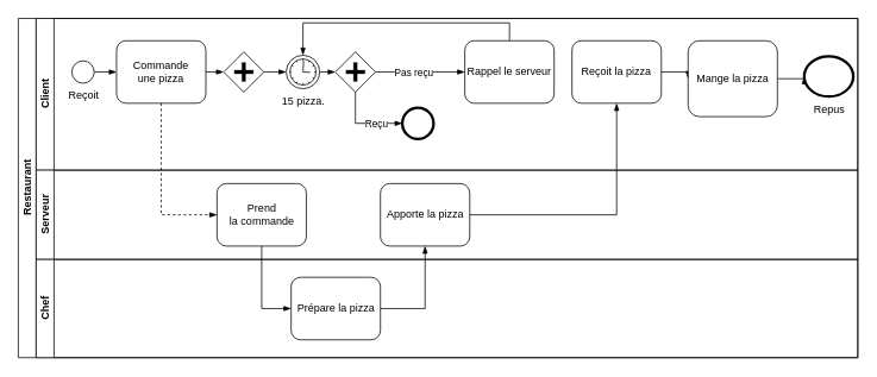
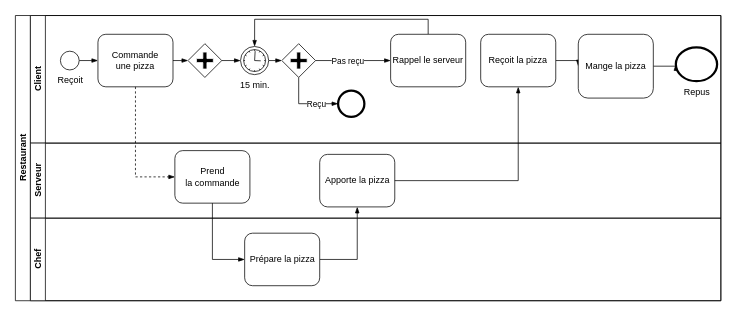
  <mxCell id="0" />
  <mxCell id="1" parent="0" />
  <mxCell id="2" value="Restaurant" style="swimlane;html=1;childLayout=stackLayout;resizeParent=1;resizeParentMax=0;horizontal=0;startSize=20;horizontalStack=0;fillColor=#ffffff;" vertex="1" parent="1"><mxGeometry x="20" y="20" width="940" height="380" as="geometry" /></mxCell>
  <mxCell id="3" value="Client" style="swimlane;html=1;startSize=20;horizontal=0;" vertex="1" parent="2"><mxGeometry x="20" width="920" height="170" as="geometry" /></mxCell>
  <mxCell id="4" style="edgeStyle=orthogonalEdgeStyle;rounded=0;orthogonalLoop=1;jettySize=auto;html=1;exitX=1;exitY=0.5;exitDx=0;exitDy=0;entryX=0;entryY=0.5;entryDx=0;entryDy=0;endArrow=blockThin;endFill=1;" edge="1" parent="3" source="5" target="7"><mxGeometry relative="1" as="geometry" /></mxCell>
  <mxCell id="5" value="Reçoit" style="shape=mxgraph.bpmn.shape;html=1;verticalLabelPosition=bottom;labelBackgroundColor=#ffffff;verticalAlign=top;align=center;perimeter=ellipsePerimeter;outlineConnect=0;outline=standard;symbol=general;fillColor=#ffffff;" vertex="1" parent="3"><mxGeometry x="40" y="47.5" width="25" height="25" as="geometry" /></mxCell>
  <mxCell id="6" style="edgeStyle=orthogonalEdgeStyle;rounded=0;orthogonalLoop=1;jettySize=auto;html=1;exitX=1;exitY=0.5;exitDx=0;exitDy=0;entryX=0;entryY=0.5;entryDx=0;entryDy=0;endArrow=blockThin;endFill=1;" edge="1" parent="3" source="7" target="9"><mxGeometry relative="1" as="geometry" /></mxCell>
  <mxCell id="7" value="Commande &lt;br&gt;une pizza" style="shape=ext;rounded=1;html=1;whiteSpace=wrap;fillColor=#ffffff;" vertex="1" parent="3"><mxGeometry x="90" y="25" width="100" height="70" as="geometry" /></mxCell>
  <mxCell id="8" style="edgeStyle=orthogonalEdgeStyle;rounded=0;orthogonalLoop=1;jettySize=auto;html=1;exitX=1;exitY=0.5;exitDx=0;exitDy=0;endArrow=blockThin;endFill=1;" edge="1" parent="3" source="9" target="16"><mxGeometry relative="1" as="geometry" /></mxCell>
  <mxCell id="9" value="" style="shape=mxgraph.bpmn.shape;html=1;verticalLabelPosition=bottom;labelBackgroundColor=#ffffff;verticalAlign=top;align=center;perimeter=rhombusPerimeter;background=gateway;outlineConnect=0;outline=none;symbol=parallelGw;fillColor=#ffffff;" vertex="1" parent="3"><mxGeometry x="210" y="37.5" width="45" height="45" as="geometry" /></mxCell>
  <mxCell id="10" style="edgeStyle=orthogonalEdgeStyle;rounded=0;orthogonalLoop=1;jettySize=auto;html=1;exitX=1;exitY=0.5;exitDx=0;exitDy=0;entryX=0;entryY=0.5;entryDx=0;entryDy=0;endArrow=blockThin;endFill=1;" edge="1" parent="3" source="11" target="13"><mxGeometry relative="1" as="geometry" /></mxCell>
  <mxCell id="11" value="Reçoit la pizza" style="shape=ext;rounded=1;html=1;whiteSpace=wrap;fillColor=#ffffff;" vertex="1" parent="3"><mxGeometry x="600" y="25" width="100" height="70" as="geometry" /></mxCell>
  <mxCell id="12" style="edgeStyle=orthogonalEdgeStyle;rounded=0;orthogonalLoop=1;jettySize=auto;html=1;exitX=1;exitY=0.5;exitDx=0;exitDy=0;entryX=0;entryY=0.5;entryDx=0;entryDy=0;endArrow=blockThin;endFill=1;" edge="1" parent="3" source="13" target="14"><mxGeometry relative="1" as="geometry" /></mxCell>
  <mxCell id="13" value="Mange la pizza" style="shape=ext;rounded=1;html=1;whiteSpace=wrap;fillColor=#ffffff;" vertex="1" parent="3"><mxGeometry x="730" y="25" width="100" height="85" as="geometry" /></mxCell>
  <mxCell id="14" value="Repus" style="shape=mxgraph.bpmn.shape;html=1;verticalLabelPosition=bottom;labelBackgroundColor=#ffffff;verticalAlign=top;align=center;perimeter=ellipsePerimeter;outlineConnect=0;outline=end;symbol=general;fillColor=#ffffff;" vertex="1" parent="3"><mxGeometry x="860" y="42.5" width="55" height="45" as="geometry" /></mxCell>
  <mxCell id="15" style="edgeStyle=orthogonalEdgeStyle;rounded=0;orthogonalLoop=1;jettySize=auto;html=1;exitX=1;exitY=0.5;exitDx=0;exitDy=0;entryX=0;entryY=0.5;entryDx=0;entryDy=0;endArrow=blockThin;endFill=1;" edge="1" parent="3" source="16" target="23"><mxGeometry relative="1" as="geometry" /></mxCell>
- <mxCell id="16" value="15 pizza." style="shape=mxgraph.bpmn.shape;html=1;verticalLabelPosition=bottom;labelBackgroundColor=#ffffff;verticalAlign=top;align=center;perimeter=ellipsePerimeter;outlineConnect=0;outline=eventInt;symbol=timer;fillColor=#ffffff;" vertex="1" parent="3"><mxGeometry x="280" y="41.25" width="37.5" height="37.5" as="geometry" /></mxCell>
+ <mxCell id="16" value="15 min." style="shape=mxgraph.bpmn.shape;html=1;verticalLabelPosition=bottom;labelBackgroundColor=#ffffff;verticalAlign=top;align=center;perimeter=ellipsePerimeter;outlineConnect=0;outline=eventInt;symbol=timer;fillColor=#ffffff;" vertex="1" parent="3"><mxGeometry x="280" y="41.25" width="37.5" height="37.5" as="geometry" /></mxCell>
  <mxCell id="17" style="edgeStyle=orthogonalEdgeStyle;rounded=0;orthogonalLoop=1;jettySize=auto;html=1;exitX=0.5;exitY=0;exitDx=0;exitDy=0;entryX=0.5;entryY=0;entryDx=0;entryDy=0;endArrow=blockThin;endFill=1;" edge="1" parent="3" source="18" target="16"><mxGeometry relative="1" as="geometry" /></mxCell>
  <mxCell id="18" value="Rappel le serveur" style="shape=ext;rounded=1;html=1;whiteSpace=wrap;fillColor=#ffffff;" vertex="1" parent="3"><mxGeometry x="480" y="25" width="100" height="70" as="geometry" /></mxCell>
  <mxCell id="19" style="edgeStyle=orthogonalEdgeStyle;rounded=0;orthogonalLoop=1;jettySize=auto;html=1;exitX=1;exitY=0.5;exitDx=0;exitDy=0;entryX=0;entryY=0.5;entryDx=0;entryDy=0;endArrow=blockThin;endFill=1;" edge="1" parent="3" source="23" target="18"><mxGeometry relative="1" as="geometry" /></mxCell>
  <mxCell id="20" value="Pas reçu" style="edgeLabel;html=1;align=center;verticalAlign=middle;resizable=0;points=[];" vertex="1" connectable="0" parent="19"><mxGeometry x="-0.167" relative="1" as="geometry"><mxPoint as="offset" /></mxGeometry></mxCell>
  <mxCell id="21" style="edgeStyle=orthogonalEdgeStyle;rounded=0;orthogonalLoop=1;jettySize=auto;html=1;exitX=0.5;exitY=1;exitDx=0;exitDy=0;entryX=0;entryY=0.5;entryDx=0;entryDy=0;endArrow=blockThin;endFill=1;" edge="1" parent="3" source="23" target="24"><mxGeometry relative="1" as="geometry" /></mxCell>
  <mxCell id="22" value="Reçu" style="edgeLabel;html=1;align=center;verticalAlign=middle;resizable=0;points=[];" vertex="1" connectable="0" parent="21"><mxGeometry x="0.067" y="-3" relative="1" as="geometry"><mxPoint x="10.83" y="-3" as="offset" /></mxGeometry></mxCell>
  <mxCell id="23" value="" style="shape=mxgraph.bpmn.shape;html=1;verticalLabelPosition=bottom;labelBackgroundColor=#ffffff;verticalAlign=top;align=center;perimeter=rhombusPerimeter;background=gateway;outlineConnect=0;outline=none;symbol=parallelGw;fillColor=#ffffff;" vertex="1" parent="3"><mxGeometry x="335" y="37.5" width="45" height="45" as="geometry" /></mxCell>
  <mxCell id="24" value="" style="shape=mxgraph.bpmn.shape;html=1;verticalLabelPosition=bottom;labelBackgroundColor=#ffffff;verticalAlign=top;align=center;perimeter=ellipsePerimeter;outlineConnect=0;outline=end;symbol=general;fillColor=#ffffff;" vertex="1" parent="3"><mxGeometry x="410" y="100" width="35" height="35" as="geometry" /></mxCell>
  <mxCell id="25" value="Serveur" style="swimlane;html=1;startSize=20;horizontal=0;" vertex="1" parent="2"><mxGeometry x="20" y="170" width="920" height="100" as="geometry" /></mxCell>
- <mxCell id="26" value="Prend&lt;br&gt;la commande" style="shape=ext;rounded=1;html=1;whiteSpace=wrap;fillColor=#ffffff;" vertex="1" parent="25"><mxGeometry x="202.5" y="15" width="100" height="70" as="geometry" /></mxCell>
+ <mxCell id="26" value="Prend&lt;br&gt;la commande" style="shape=ext;rounded=1;html=1;whiteSpace=wrap;fillColor=#ffffff;" vertex="1" parent="25"><mxGeometry x="192.5" y="10" width="100" height="70" as="geometry" /></mxCell>
  <mxCell id="27" value="Apporte la pizza" style="shape=ext;rounded=1;html=1;whiteSpace=wrap;fillColor=#ffffff;" vertex="1" parent="25"><mxGeometry x="385.5" y="15" width="100" height="70" as="geometry" /></mxCell>
  <mxCell id="28" style="edgeStyle=orthogonalEdgeStyle;rounded=0;orthogonalLoop=1;jettySize=auto;html=1;exitX=1;exitY=0.5;exitDx=0;exitDy=0;entryX=0.5;entryY=1;entryDx=0;entryDy=0;endArrow=blockThin;endFill=1;" edge="1" parent="2" source="27" target="11"><mxGeometry relative="1" as="geometry" /></mxCell>
  <mxCell id="29" style="edgeStyle=orthogonalEdgeStyle;rounded=0;orthogonalLoop=1;jettySize=auto;html=1;exitX=0.5;exitY=1;exitDx=0;exitDy=0;entryX=0;entryY=0.5;entryDx=0;entryDy=0;endArrow=blockThin;endFill=1;dashed=1;" edge="1" parent="2" source="7" target="26"><mxGeometry relative="1" as="geometry" /></mxCell>
  <mxCell id="30" style="edgeStyle=orthogonalEdgeStyle;rounded=0;orthogonalLoop=1;jettySize=auto;html=1;exitX=0.5;exitY=1;exitDx=0;exitDy=0;entryX=0;entryY=0.5;entryDx=0;entryDy=0;endArrow=blockThin;endFill=1;" edge="1" parent="2" source="26" target="33"><mxGeometry relative="1" as="geometry" /></mxCell>
  <mxCell id="31" style="edgeStyle=orthogonalEdgeStyle;rounded=0;orthogonalLoop=1;jettySize=auto;html=1;exitX=1;exitY=0.5;exitDx=0;exitDy=0;entryX=0.5;entryY=1;entryDx=0;entryDy=0;endArrow=blockThin;endFill=1;" edge="1" parent="2" source="33" target="27"><mxGeometry relative="1" as="geometry" /></mxCell>
  <mxCell id="32" value="Chef" style="swimlane;html=1;startSize=20;horizontal=0;" vertex="1" parent="2"><mxGeometry x="20" y="270" width="920" height="110" as="geometry" /></mxCell>
  <mxCell id="33" value="Prépare la pizza" style="shape=ext;rounded=1;html=1;whiteSpace=wrap;fillColor=#ffffff;" vertex="1" parent="32"><mxGeometry x="285.5" y="20" width="100" height="70" as="geometry" /></mxCell>
